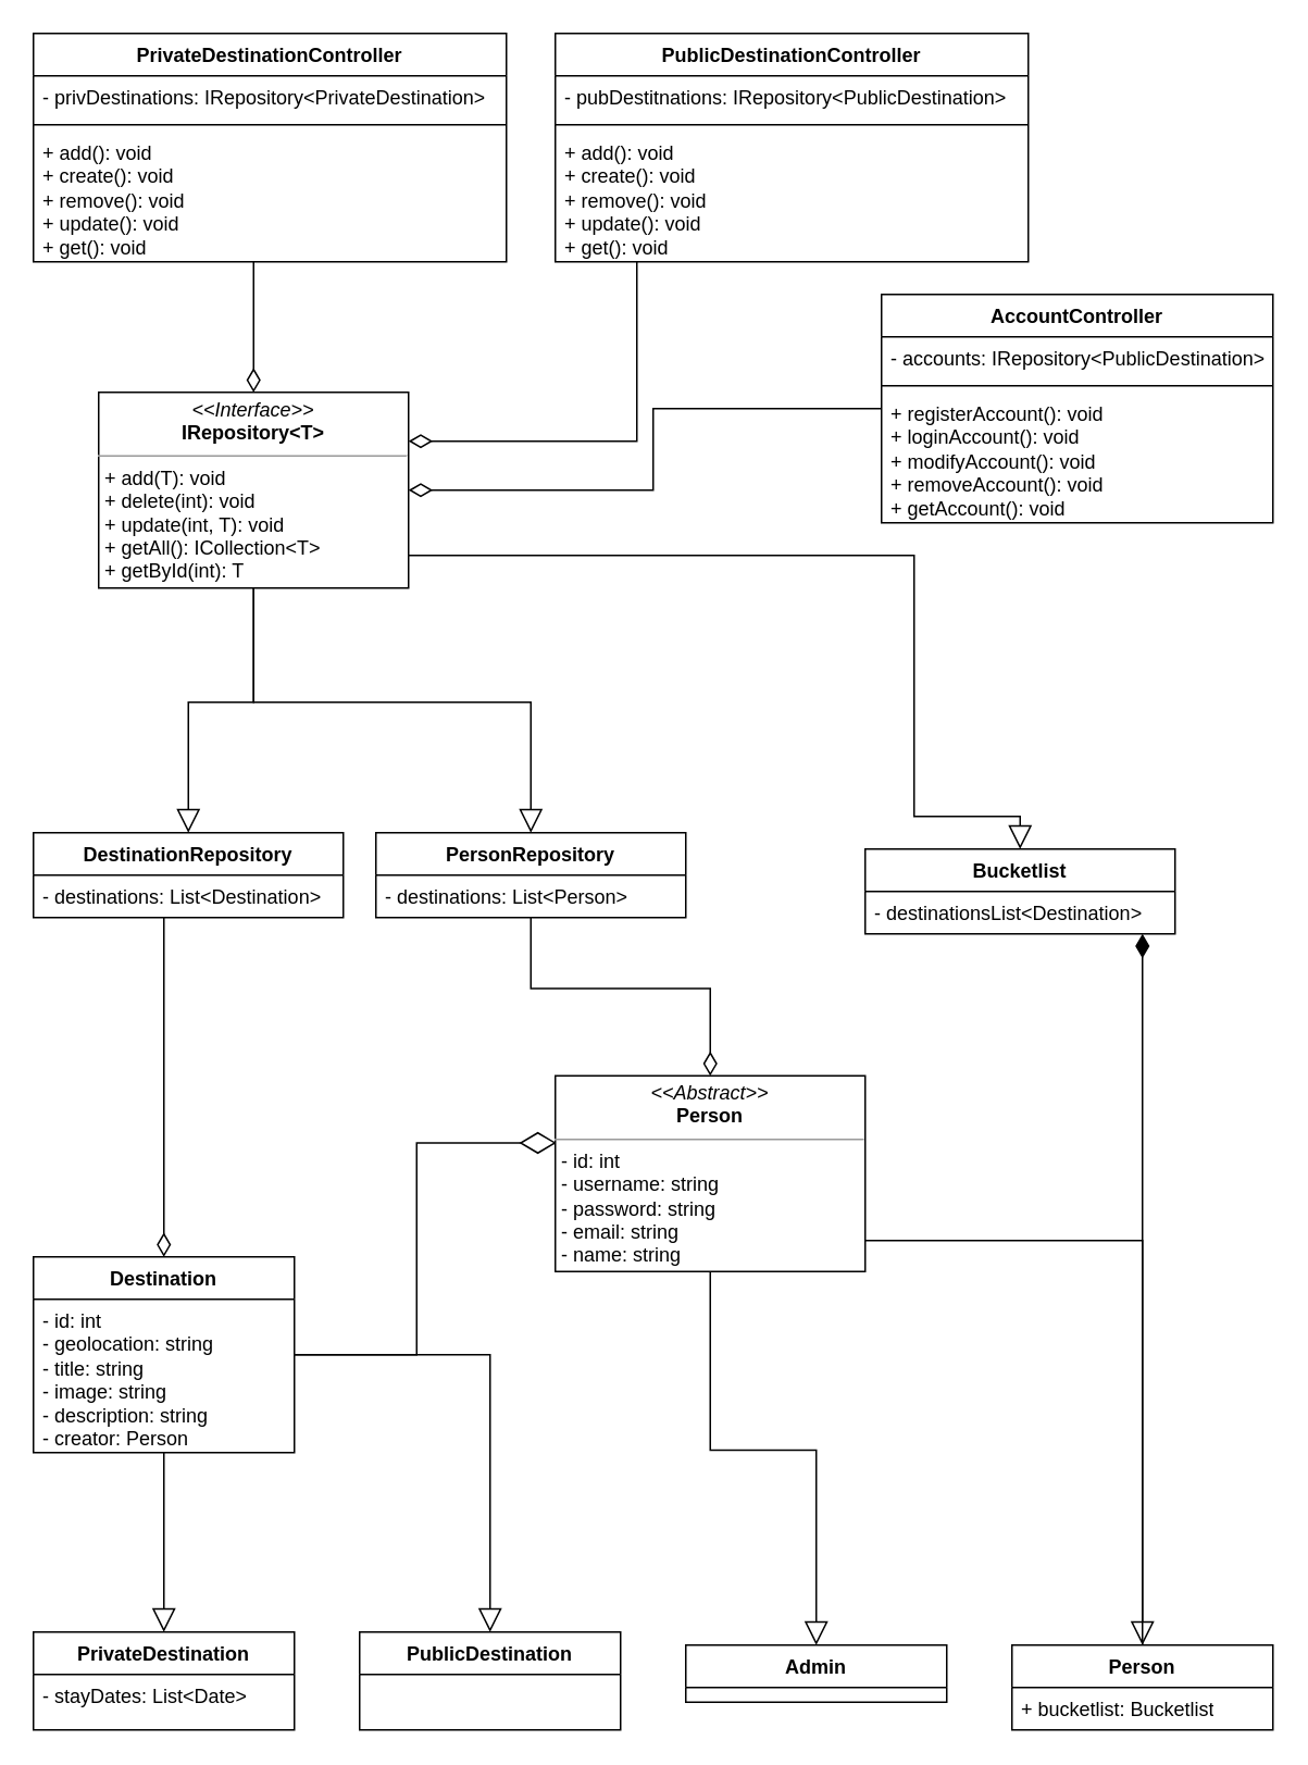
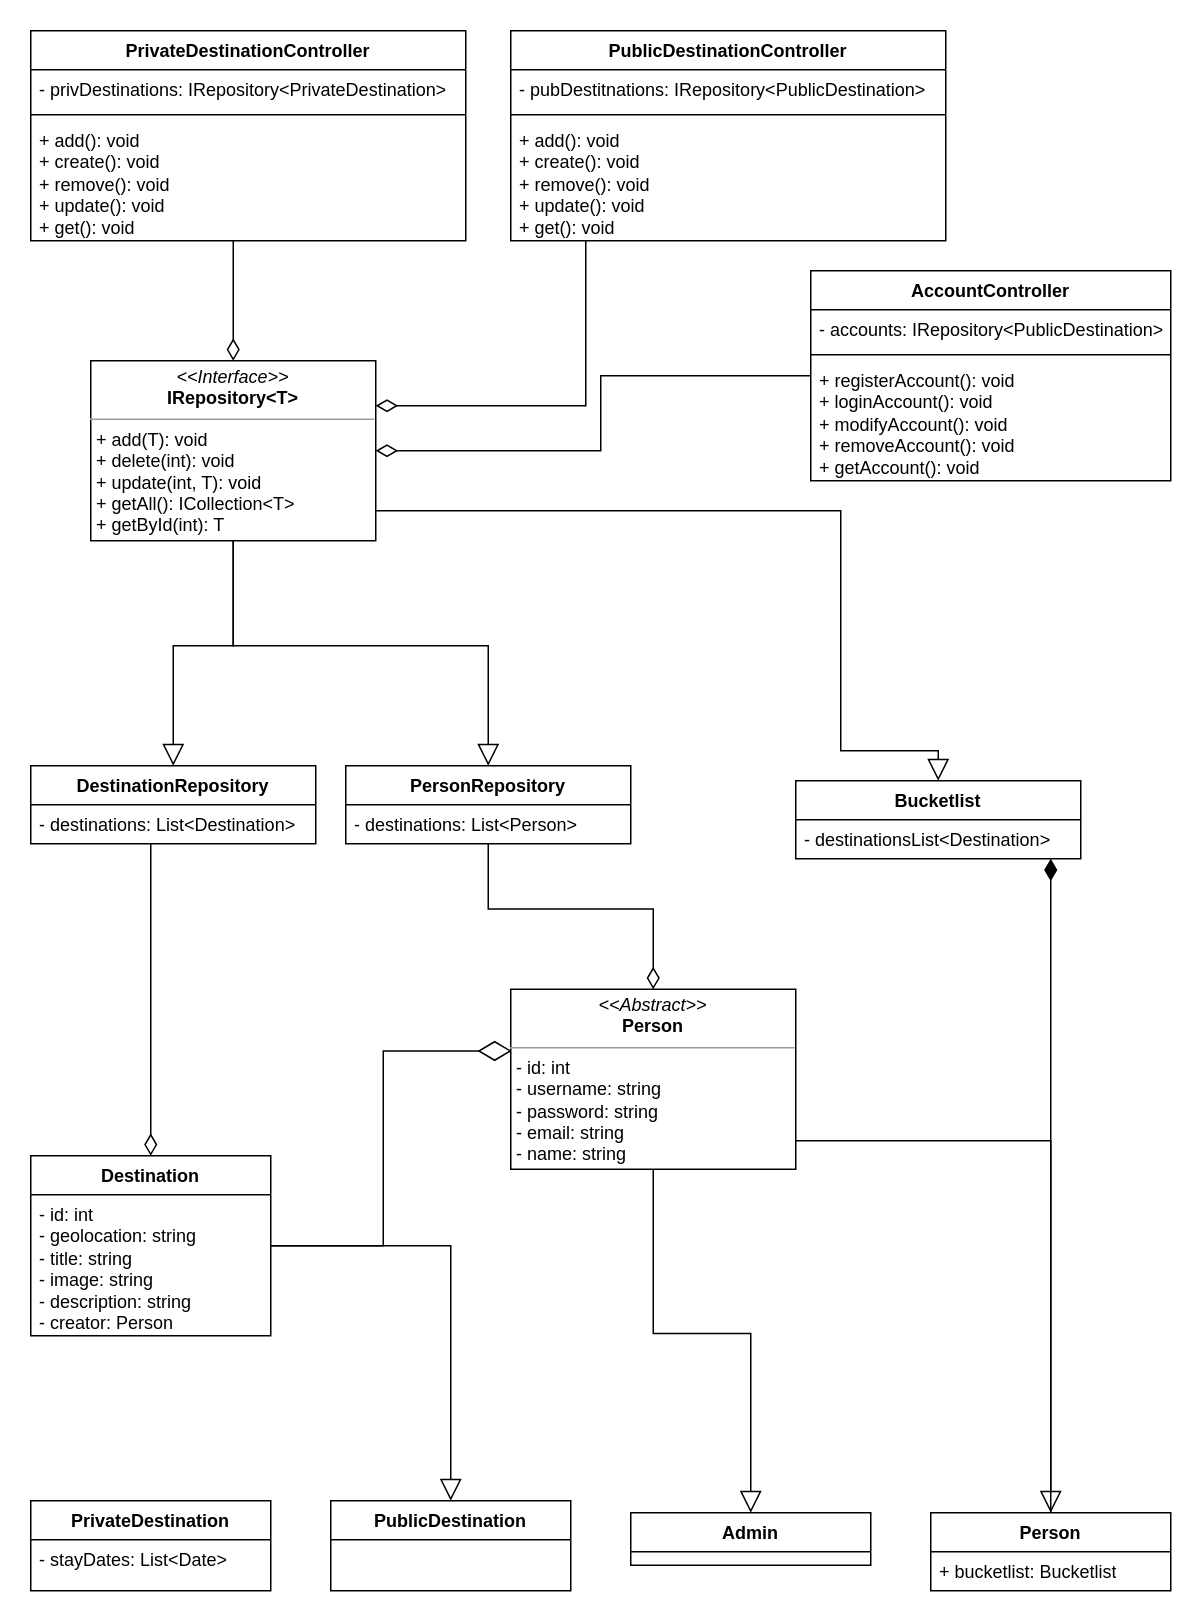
  <mxCell id="0" />
  <mxCell id="1" parent="0" />
  <mxCell id="2" style="edgeStyle=orthogonalEdgeStyle;rounded=0;orthogonalLoop=1;jettySize=auto;html=1;entryX=0.004;entryY=0.343;entryDx=0;entryDy=0;endArrow=diamondThin;endFill=0;strokeWidth=1;startSize=8;endSize=20;entryPerimeter=0;" edge="1" parent="1" source="5" target="10"><mxGeometry relative="1" as="geometry" /></mxCell>
- <mxCell id="3" style="edgeStyle=orthogonalEdgeStyle;rounded=0;orthogonalLoop=1;jettySize=auto;html=1;entryX=0.5;entryY=0;entryDx=0;entryDy=0;endArrow=block;endFill=0;endSize=12;" edge="1" parent="1" source="5" target="36"><mxGeometry relative="1" as="geometry" /></mxCell>
  <mxCell id="4" style="edgeStyle=orthogonalEdgeStyle;rounded=0;orthogonalLoop=1;jettySize=auto;html=1;endArrow=block;endFill=0;strokeWidth=1;endSize=12;" edge="1" parent="1" source="5" target="38"><mxGeometry relative="1" as="geometry" /></mxCell>
  <mxCell id="5" value="Destination" style="swimlane;fontStyle=1;align=center;verticalAlign=top;childLayout=stackLayout;horizontal=1;startSize=26;horizontalStack=0;resizeParent=1;resizeParentMax=0;resizeLast=0;collapsible=1;marginBottom=0;whiteSpace=wrap;html=1;" vertex="1" parent="1"><mxGeometry x="20" y="770" width="160" height="120" as="geometry" /></mxCell>
  <mxCell id="6" value="- id: int&lt;br&gt;- geolocation: string&lt;br&gt;- title: string&lt;br&gt;- image: string&lt;br&gt;- description: string&lt;br&gt;- creator: Person" style="text;strokeColor=none;fillColor=none;align=left;verticalAlign=top;spacingLeft=4;spacingRight=4;overflow=hidden;rotatable=0;points=[[0,0.5],[1,0.5]];portConstraint=eastwest;whiteSpace=wrap;html=1;" vertex="1" parent="5"><mxGeometry y="26" width="160" height="94" as="geometry" /></mxCell>
  <mxCell id="7" value="Admin" style="swimlane;fontStyle=1;align=center;verticalAlign=top;childLayout=stackLayout;horizontal=1;startSize=26;horizontalStack=0;resizeParent=1;resizeParentMax=0;resizeLast=0;collapsible=1;marginBottom=0;whiteSpace=wrap;html=1;" vertex="1" parent="1"><mxGeometry x="420" y="1008" width="160" height="35" as="geometry" /></mxCell>
  <mxCell id="8" style="edgeStyle=orthogonalEdgeStyle;rounded=0;orthogonalLoop=1;jettySize=auto;html=1;endArrow=block;endFill=0;endSize=12;" edge="1" parent="1" source="10" target="7"><mxGeometry relative="1" as="geometry" /></mxCell>
  <mxCell id="9" style="edgeStyle=orthogonalEdgeStyle;rounded=0;orthogonalLoop=1;jettySize=auto;html=1;entryX=0.5;entryY=0;entryDx=0;entryDy=0;endArrow=block;endFill=0;endSize=12;" edge="1" parent="1" source="10" target="12"><mxGeometry relative="1" as="geometry"><Array as="points"><mxPoint x="700" y="760" /></Array></mxGeometry></mxCell>
  <mxCell id="10" value="&lt;p style=&quot;margin:0px;margin-top:4px;text-align:center;&quot;&gt;&lt;i&gt;&amp;lt;&amp;lt;Abstract&amp;gt;&amp;gt;&lt;/i&gt;&lt;br&gt;&lt;b&gt;Person&lt;/b&gt;&lt;/p&gt;&lt;hr size=&quot;1&quot;&gt;&lt;p style=&quot;margin:0px;margin-left:4px;&quot;&gt;- id: int&lt;br&gt;&lt;/p&gt;&lt;p style=&quot;margin:0px;margin-left:4px;&quot;&gt;- username: string&lt;br&gt;- password: string&lt;br&gt;&lt;/p&gt;&lt;p style=&quot;margin:0px;margin-left:4px;&quot;&gt;- email: string&lt;br&gt;&lt;/p&gt;&lt;p style=&quot;margin:0px;margin-left:4px;&quot;&gt;- name: string&lt;br&gt;&lt;/p&gt;&lt;p style=&quot;margin:0px;margin-left:4px;&quot;&gt;&lt;br&gt;&lt;/p&gt;" style="verticalAlign=top;align=left;overflow=fill;fontSize=12;fontFamily=Helvetica;html=1;whiteSpace=wrap;" vertex="1" parent="1"><mxGeometry x="340" y="659" width="190" height="120" as="geometry" /></mxCell>
  <mxCell id="11" style="edgeStyle=orthogonalEdgeStyle;rounded=0;orthogonalLoop=1;jettySize=auto;html=1;endArrow=diamondThin;endFill=1;endSize=12;" edge="1" parent="1" source="12" target="34"><mxGeometry relative="1" as="geometry"><Array as="points"><mxPoint x="700" y="710" /><mxPoint x="700" y="710" /></Array></mxGeometry></mxCell>
  <mxCell id="12" value="Person" style="swimlane;fontStyle=1;align=center;verticalAlign=top;childLayout=stackLayout;horizontal=1;startSize=26;horizontalStack=0;resizeParent=1;resizeParentMax=0;resizeLast=0;collapsible=1;marginBottom=0;whiteSpace=wrap;html=1;" vertex="1" parent="1"><mxGeometry x="620" y="1008" width="160" height="52" as="geometry" /></mxCell>
  <mxCell id="13" value="+ bucketlist: Bucketlist" style="text;strokeColor=none;fillColor=none;align=left;verticalAlign=top;spacingLeft=4;spacingRight=4;overflow=hidden;rotatable=0;points=[[0,0.5],[1,0.5]];portConstraint=eastwest;whiteSpace=wrap;html=1;" vertex="1" parent="12"><mxGeometry y="26" width="160" height="26" as="geometry" /></mxCell>
  <mxCell id="14" style="edgeStyle=orthogonalEdgeStyle;rounded=0;orthogonalLoop=1;jettySize=auto;html=1;endArrow=block;endFill=0;startSize=7;endSize=12;" edge="1" parent="1" source="17" target="22"><mxGeometry relative="1" as="geometry" /></mxCell>
  <mxCell id="15" style="edgeStyle=orthogonalEdgeStyle;rounded=0;orthogonalLoop=1;jettySize=auto;html=1;endArrow=block;endFill=0;endSize=12;" edge="1" parent="1" source="17" target="19"><mxGeometry relative="1" as="geometry" /></mxCell>
  <mxCell id="16" style="edgeStyle=orthogonalEdgeStyle;rounded=0;orthogonalLoop=1;jettySize=auto;html=1;endArrow=block;endFill=0;endSize=12;" edge="1" parent="1" source="17" target="34"><mxGeometry relative="1" as="geometry"><mxPoint x="560" y="510" as="targetPoint" /><Array as="points"><mxPoint x="560" y="340" /><mxPoint x="560" y="500" /><mxPoint x="625" y="500" /></Array></mxGeometry></mxCell>
  <mxCell id="17" value="&lt;p style=&quot;margin:0px;margin-top:4px;text-align:center;&quot;&gt;&lt;i&gt;&amp;lt;&amp;lt;Interface&amp;gt;&amp;gt;&lt;/i&gt;&lt;br&gt;&lt;b&gt;IRepository&amp;lt;T&amp;gt;&lt;/b&gt;&lt;/p&gt;&lt;hr size=&quot;1&quot;&gt;&lt;p style=&quot;margin:0px;margin-left:4px;&quot;&gt;+ add(T): void&lt;br&gt;+ delete(int): void&lt;/p&gt;&lt;p style=&quot;margin:0px;margin-left:4px;&quot;&gt;+ update(int, T): void&lt;/p&gt;&lt;p style=&quot;margin:0px;margin-left:4px;&quot;&gt;+ getAll(): ICollection&amp;lt;T&amp;gt;&lt;/p&gt;&lt;p style=&quot;margin:0px;margin-left:4px;&quot;&gt;+ getById(int): T&lt;/p&gt;" style="verticalAlign=top;align=left;overflow=fill;fontSize=12;fontFamily=Helvetica;html=1;whiteSpace=wrap;" vertex="1" parent="1"><mxGeometry x="60" y="240" width="190" height="120" as="geometry" /></mxCell>
  <mxCell id="18" style="edgeStyle=orthogonalEdgeStyle;rounded=0;orthogonalLoop=1;jettySize=auto;html=1;entryX=0.5;entryY=0;entryDx=0;entryDy=0;endArrow=diamondThin;endFill=0;endSize=12;" edge="1" parent="1" source="19" target="5"><mxGeometry relative="1" as="geometry"><Array as="points"><mxPoint x="100" y="580" /><mxPoint x="100" y="580" /></Array></mxGeometry></mxCell>
  <mxCell id="19" value="DestinationRepository" style="swimlane;fontStyle=1;align=center;verticalAlign=top;childLayout=stackLayout;horizontal=1;startSize=26;horizontalStack=0;resizeParent=1;resizeParentMax=0;resizeLast=0;collapsible=1;marginBottom=0;whiteSpace=wrap;html=1;" vertex="1" parent="1"><mxGeometry x="20" y="510" width="190" height="52" as="geometry" /></mxCell>
  <mxCell id="20" value="- destinations: List&amp;lt;Destination&amp;gt;" style="text;strokeColor=none;fillColor=none;align=left;verticalAlign=top;spacingLeft=4;spacingRight=4;overflow=hidden;rotatable=0;points=[[0,0.5],[1,0.5]];portConstraint=eastwest;whiteSpace=wrap;html=1;" vertex="1" parent="19"><mxGeometry y="26" width="190" height="26" as="geometry" /></mxCell>
  <mxCell id="21" style="edgeStyle=orthogonalEdgeStyle;rounded=0;orthogonalLoop=1;jettySize=auto;html=1;entryX=0.5;entryY=0;entryDx=0;entryDy=0;endArrow=diamondThin;endFill=0;endSize=12;" edge="1" parent="1" source="22" target="10"><mxGeometry relative="1" as="geometry" /></mxCell>
  <mxCell id="22" value="PersonRepository" style="swimlane;fontStyle=1;align=center;verticalAlign=top;childLayout=stackLayout;horizontal=1;startSize=26;horizontalStack=0;resizeParent=1;resizeParentMax=0;resizeLast=0;collapsible=1;marginBottom=0;whiteSpace=wrap;html=1;" vertex="1" parent="1"><mxGeometry x="230" y="510" width="190" height="52" as="geometry" /></mxCell>
  <mxCell id="23" value="- destinations: List&amp;lt;Person&amp;gt;" style="text;strokeColor=none;fillColor=none;align=left;verticalAlign=top;spacingLeft=4;spacingRight=4;overflow=hidden;rotatable=0;points=[[0,0.5],[1,0.5]];portConstraint=eastwest;whiteSpace=wrap;html=1;" vertex="1" parent="22"><mxGeometry y="26" width="190" height="26" as="geometry" /></mxCell>
  <mxCell id="24" style="edgeStyle=orthogonalEdgeStyle;rounded=0;orthogonalLoop=1;jettySize=auto;html=1;entryX=0.5;entryY=0;entryDx=0;entryDy=0;endArrow=diamondThin;endFill=0;endSize=12;" edge="1" parent="1" source="25" target="17"><mxGeometry relative="1" as="geometry"><Array as="points"><mxPoint x="155" y="180" /><mxPoint x="155" y="180" /></Array></mxGeometry></mxCell>
  <mxCell id="25" value="PrivateDestinationController" style="swimlane;fontStyle=1;align=center;verticalAlign=top;childLayout=stackLayout;horizontal=1;startSize=26;horizontalStack=0;resizeParent=1;resizeParentMax=0;resizeLast=0;collapsible=1;marginBottom=0;whiteSpace=wrap;html=1;" vertex="1" parent="1"><mxGeometry x="20" y="20" width="290" height="140" as="geometry" /></mxCell>
  <mxCell id="26" value="- privDestinations: IRepository&amp;lt;PrivateDestination&amp;gt;" style="text;strokeColor=none;fillColor=none;align=left;verticalAlign=top;spacingLeft=4;spacingRight=4;overflow=hidden;rotatable=0;points=[[0,0.5],[1,0.5]];portConstraint=eastwest;whiteSpace=wrap;html=1;" vertex="1" parent="25"><mxGeometry y="26" width="290" height="26" as="geometry" /></mxCell>
  <mxCell id="27" value="" style="line;strokeWidth=1;fillColor=none;align=left;verticalAlign=middle;spacingTop=-1;spacingLeft=3;spacingRight=3;rotatable=0;labelPosition=right;points=[];portConstraint=eastwest;strokeColor=inherit;" vertex="1" parent="25"><mxGeometry y="52" width="290" height="8" as="geometry" /></mxCell>
  <mxCell id="28" value="+ add(): void&lt;br style=&quot;border-color: var(--border-color);&quot;&gt;+ create(): void&lt;br style=&quot;border-color: var(--border-color);&quot;&gt;+ remove(): void&lt;br style=&quot;border-color: var(--border-color);&quot;&gt;+ update(): void&lt;br style=&quot;border-color: var(--border-color);&quot;&gt;+ get(): void" style="text;strokeColor=none;fillColor=none;align=left;verticalAlign=top;spacingLeft=4;spacingRight=4;overflow=hidden;rotatable=0;points=[[0,0.5],[1,0.5]];portConstraint=eastwest;whiteSpace=wrap;html=1;" vertex="1" parent="25"><mxGeometry y="60" width="290" height="80" as="geometry" /></mxCell>
  <mxCell id="29" style="edgeStyle=orthogonalEdgeStyle;rounded=0;orthogonalLoop=1;jettySize=auto;html=1;endArrow=diamondThin;endFill=0;endSize=12;" edge="1" parent="1" source="30" target="17"><mxGeometry relative="1" as="geometry" /></mxCell>
  <mxCell id="30" value="AccountController" style="swimlane;fontStyle=1;align=center;verticalAlign=top;childLayout=stackLayout;horizontal=1;startSize=26;horizontalStack=0;resizeParent=1;resizeParentMax=0;resizeLast=0;collapsible=1;marginBottom=0;whiteSpace=wrap;html=1;" vertex="1" parent="1"><mxGeometry x="540" y="180" width="240" height="140" as="geometry" /></mxCell>
  <mxCell id="31" value="- accounts: IRepository&amp;lt;PublicDestination&amp;gt;" style="text;strokeColor=none;fillColor=none;align=left;verticalAlign=top;spacingLeft=4;spacingRight=4;overflow=hidden;rotatable=0;points=[[0,0.5],[1,0.5]];portConstraint=eastwest;whiteSpace=wrap;html=1;" vertex="1" parent="30"><mxGeometry y="26" width="240" height="26" as="geometry" /></mxCell>
  <mxCell id="32" value="" style="line;strokeWidth=1;fillColor=none;align=left;verticalAlign=middle;spacingTop=-1;spacingLeft=3;spacingRight=3;rotatable=0;labelPosition=right;points=[];portConstraint=eastwest;strokeColor=inherit;" vertex="1" parent="30"><mxGeometry y="52" width="240" height="8" as="geometry" /></mxCell>
  <mxCell id="33" value="+ registerAccount(): void&lt;br&gt;+ loginAccount(): void&lt;br&gt;+ modifyAccount(): void&lt;br&gt;+ removeAccount(): void&lt;br&gt;+ getAccount(): void" style="text;strokeColor=none;fillColor=none;align=left;verticalAlign=top;spacingLeft=4;spacingRight=4;overflow=hidden;rotatable=0;points=[[0,0.5],[1,0.5]];portConstraint=eastwest;whiteSpace=wrap;html=1;" vertex="1" parent="30"><mxGeometry y="60" width="240" height="80" as="geometry" /></mxCell>
  <mxCell id="34" value="Bucketlist" style="swimlane;fontStyle=1;align=center;verticalAlign=top;childLayout=stackLayout;horizontal=1;startSize=26;horizontalStack=0;resizeParent=1;resizeParentMax=0;resizeLast=0;collapsible=1;marginBottom=0;whiteSpace=wrap;html=1;" vertex="1" parent="1"><mxGeometry x="530" y="520" width="190" height="52" as="geometry" /></mxCell>
  <mxCell id="35" value="- destinationsList&amp;lt;Destination&amp;gt;" style="text;strokeColor=none;fillColor=none;align=left;verticalAlign=top;spacingLeft=4;spacingRight=4;overflow=hidden;rotatable=0;points=[[0,0.5],[1,0.5]];portConstraint=eastwest;whiteSpace=wrap;html=1;" vertex="1" parent="34"><mxGeometry y="26" width="190" height="26" as="geometry" /></mxCell>
  <mxCell id="36" value="PrivateDestination" style="swimlane;fontStyle=1;align=center;verticalAlign=top;childLayout=stackLayout;horizontal=1;startSize=26;horizontalStack=0;resizeParent=1;resizeParentMax=0;resizeLast=0;collapsible=1;marginBottom=0;whiteSpace=wrap;html=1;" vertex="1" parent="1"><mxGeometry x="20" y="1000" width="160" height="60" as="geometry" /></mxCell>
  <mxCell id="37" value="- stayDates: List&amp;lt;Date&amp;gt;" style="text;strokeColor=none;fillColor=none;align=left;verticalAlign=top;spacingLeft=4;spacingRight=4;overflow=hidden;rotatable=0;points=[[0,0.5],[1,0.5]];portConstraint=eastwest;whiteSpace=wrap;html=1;" vertex="1" parent="36"><mxGeometry y="26" width="160" height="34" as="geometry" /></mxCell>
  <mxCell id="38" value="PublicDestination" style="swimlane;fontStyle=1;align=center;verticalAlign=top;childLayout=stackLayout;horizontal=1;startSize=26;horizontalStack=0;resizeParent=1;resizeParentMax=0;resizeLast=0;collapsible=1;marginBottom=0;whiteSpace=wrap;html=1;" vertex="1" parent="1"><mxGeometry x="220" y="1000" width="160" height="60" as="geometry" /></mxCell>
  <mxCell id="39" style="edgeStyle=orthogonalEdgeStyle;rounded=0;orthogonalLoop=1;jettySize=auto;html=1;entryX=1;entryY=0.25;entryDx=0;entryDy=0;endArrow=diamondThin;endFill=0;endSize=12;" edge="1" parent="1" source="40" target="17"><mxGeometry relative="1" as="geometry"><Array as="points"><mxPoint x="390" y="270" /></Array></mxGeometry></mxCell>
  <mxCell id="40" value="PublicDestinationController" style="swimlane;fontStyle=1;align=center;verticalAlign=top;childLayout=stackLayout;horizontal=1;startSize=26;horizontalStack=0;resizeParent=1;resizeParentMax=0;resizeLast=0;collapsible=1;marginBottom=0;whiteSpace=wrap;html=1;" vertex="1" parent="1"><mxGeometry x="340" y="20" width="290" height="140" as="geometry" /></mxCell>
  <mxCell id="41" value="- pubDestitnations: IRepository&amp;lt;PublicDestination&amp;gt;" style="text;strokeColor=none;fillColor=none;align=left;verticalAlign=top;spacingLeft=4;spacingRight=4;overflow=hidden;rotatable=0;points=[[0,0.5],[1,0.5]];portConstraint=eastwest;whiteSpace=wrap;html=1;" vertex="1" parent="40"><mxGeometry y="26" width="290" height="26" as="geometry" /></mxCell>
  <mxCell id="42" value="" style="line;strokeWidth=1;fillColor=none;align=left;verticalAlign=middle;spacingTop=-1;spacingLeft=3;spacingRight=3;rotatable=0;labelPosition=right;points=[];portConstraint=eastwest;strokeColor=inherit;" vertex="1" parent="40"><mxGeometry y="52" width="290" height="8" as="geometry" /></mxCell>
  <mxCell id="43" value="+ add(): void&lt;br&gt;+ create(): void&lt;br&gt;+ remove(): void&lt;br&gt;+ update(): void&lt;br&gt;+ get(): void" style="text;strokeColor=none;fillColor=none;align=left;verticalAlign=top;spacingLeft=4;spacingRight=4;overflow=hidden;rotatable=0;points=[[0,0.5],[1,0.5]];portConstraint=eastwest;whiteSpace=wrap;html=1;" vertex="1" parent="40"><mxGeometry y="60" width="290" height="80" as="geometry" /></mxCell>
